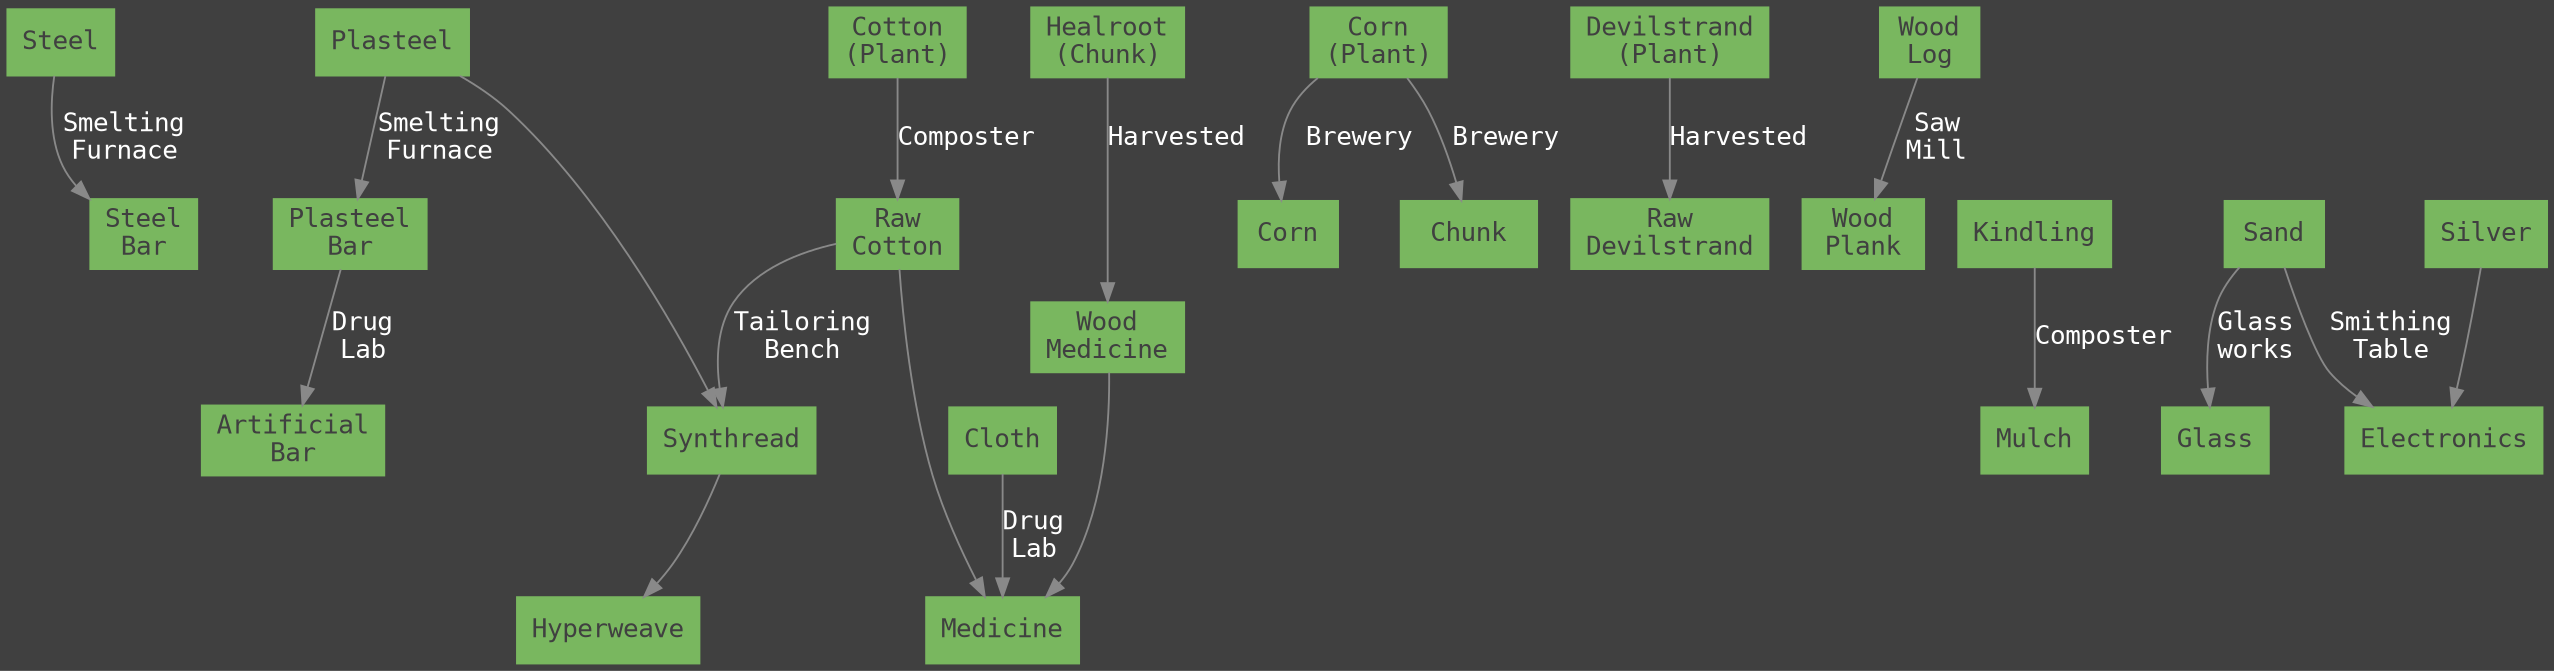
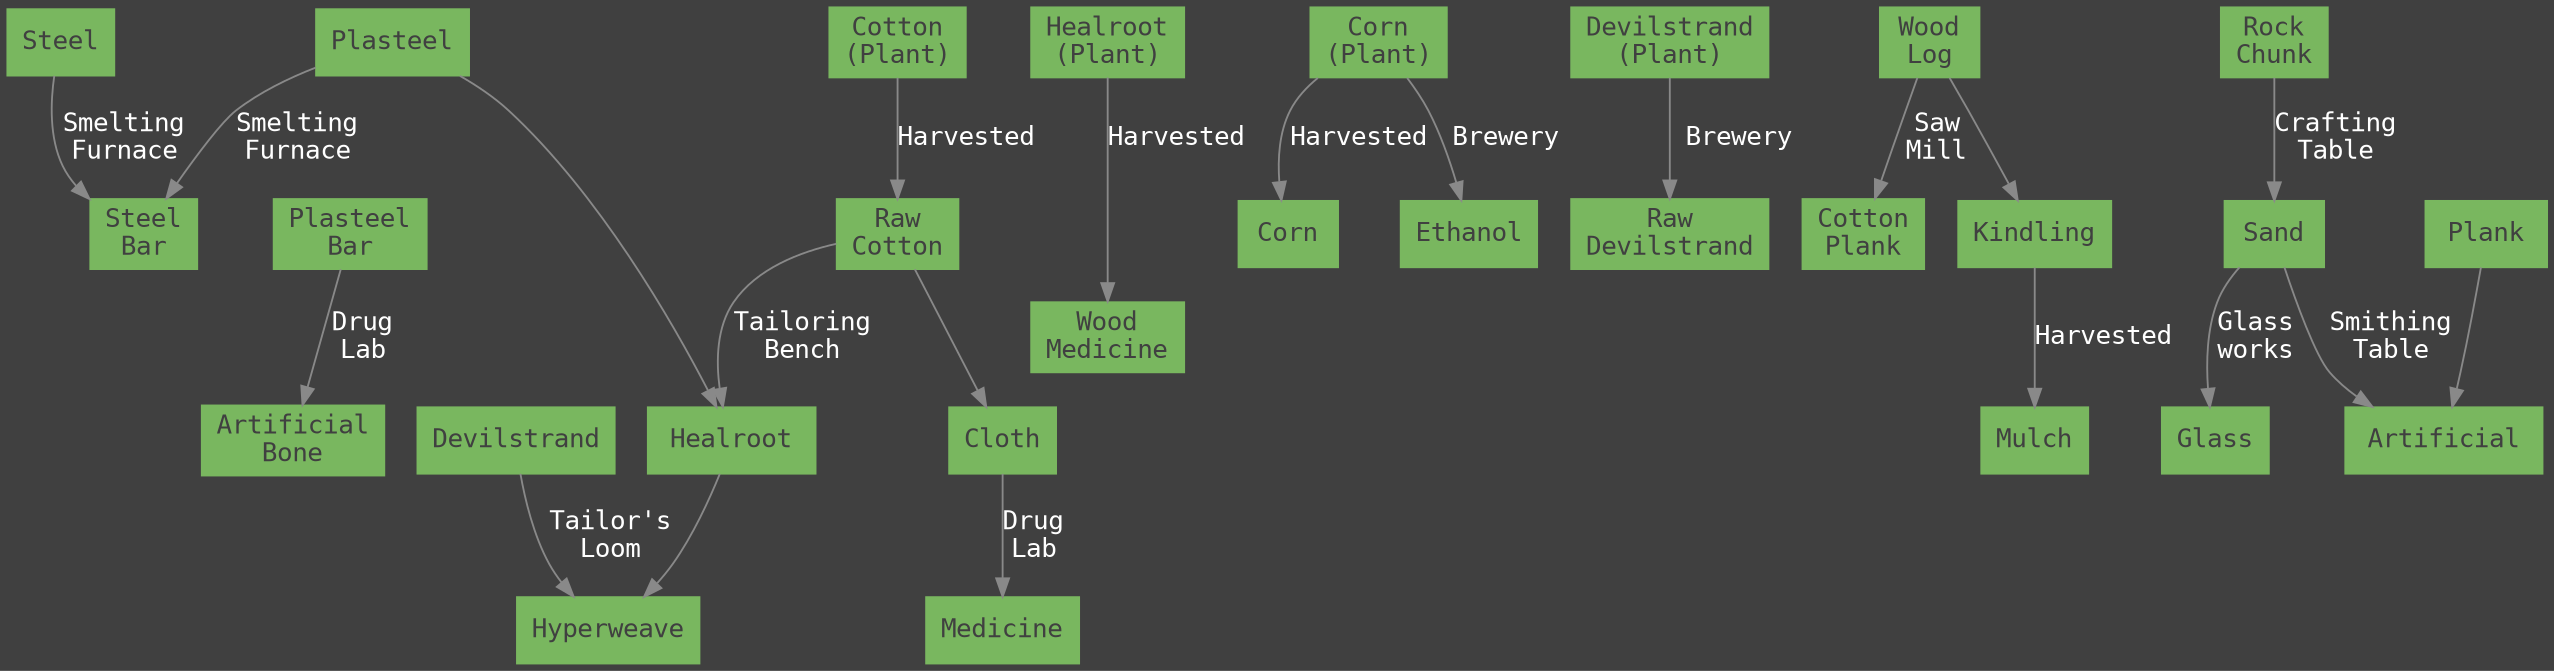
  digraph {
    bgcolor="#404040"
    fontname="DejaVu Sans Mono"
    node [color="#79B75F" fontcolor="#404040" fontname="DejaVu Sans Mono" shape=box style=filled]
    edge [color="#898989" fontcolor="#FFFFFF" fontname="DejaVu Sans Mono"]
    Steel
    Plasteel
    n3 [label="Corn\n(Plant)"]
    n4 [label="Cotton\n(Plant)"]
-   n5 [label="Healroot\n(Chunk)"]
+   n5 [label="Healroot\n(Plant)"]
    n6 [label="Devilstrand\n(Plant)"]
    n7 [label="Steel\nBar"]
    n8 [label="Plasteel\nBar"]
-   Synthread
+   Synthread [label=Healroot]
    Corn
-   Ethanol [label=Chunk]
+   Ethanol
    n12 [label="Raw\nCotton"]
    n13 [label="Wood\nMedicine"]
    n14 [label="Raw\nDevilstrand"]
    n15 [label="Wood\nLog"]
-   n16 [label="Wood\nPlank"]
+   n16 [label="Cotton\nPlank"]
    Kindling
    Mulch
+   n19 [label="Rock\nChunk"]
    Sand
    Glass
-   Electronics
-   Silver
-   n24 [label="Artificial\nBar"]
+   Electronics [label=Artificial]
+   Silver [label=Plank]
+   n24 [label="Artificial\nBone"]
    Hyperweave
    Cloth
    Medicine
+   Devilstrand
    subgraph sub_1 {
      rank=same
      Steel
      Plasteel
      n3
      n4
      n5
      n6
    }
    Steel -> n7 [label="Smelting\nFurnace"]
-   Plasteel -> n8 [label="Smelting\nFurnace"]
+   Plasteel -> n7 [label="Smelting\nFurnace"]
    Plasteel -> Synthread
-   n3 -> Corn [label=Brewery]
+   n3 -> Corn [label=Harvested]
    n3 -> Ethanol [label=Brewery]
-   n4 -> n12 [label=Composter]
+   n4 -> n12 [label=Harvested]
    n5 -> n13 [label=Harvested]
-   n6 -> n14 [label=Harvested]
+   n6 -> n14 [label=Brewery]
    n8 -> n24 [label="Drug\nLab"]
    Synthread -> Hyperweave
    n12 -> Synthread [label="Tailoring\nBench"]
-   n12 -> Medicine
-   n13 -> Medicine
+   n12 -> Cloth
    n15 -> n16 [label="Saw\nMill"]
-   Kindling -> Mulch [label=Composter]
+   n15 -> Kindling
+   Kindling -> Mulch [label=Harvested]
+   n19 -> Sand [label="Crafting\nTable"]
    Sand -> Glass [label="Glass\nworks"]
    Sand -> Electronics [label="Smithing\nTable"]
    Silver -> Electronics
    Cloth -> Medicine [label="Drug\nLab"]
+   Devilstrand -> Hyperweave [label="Tailor's\nLoom"]
  }
